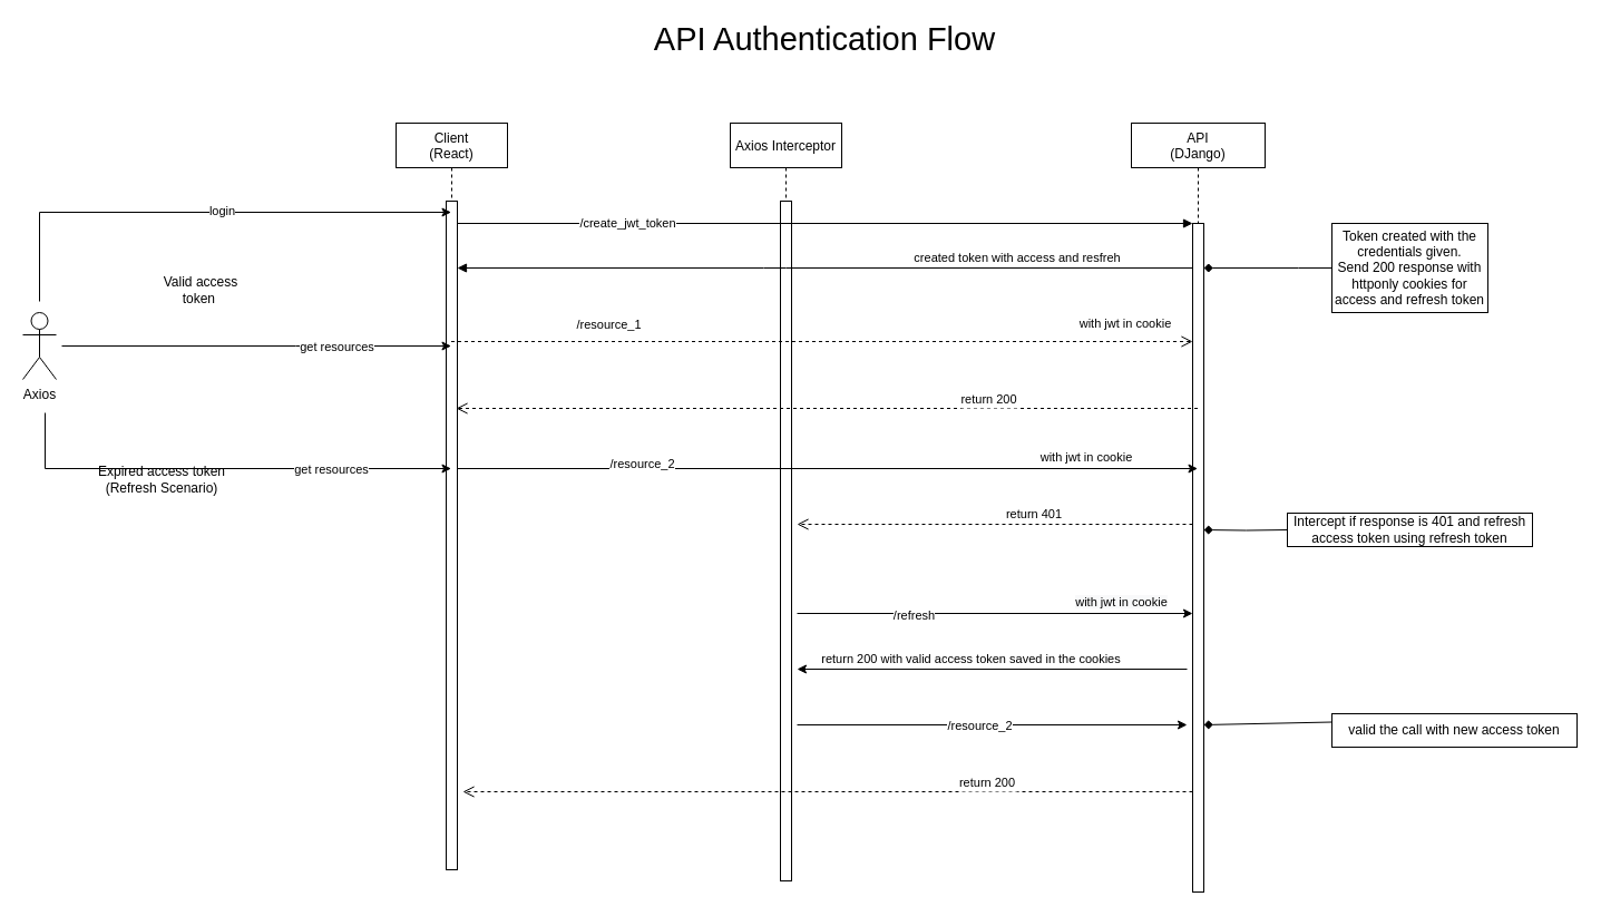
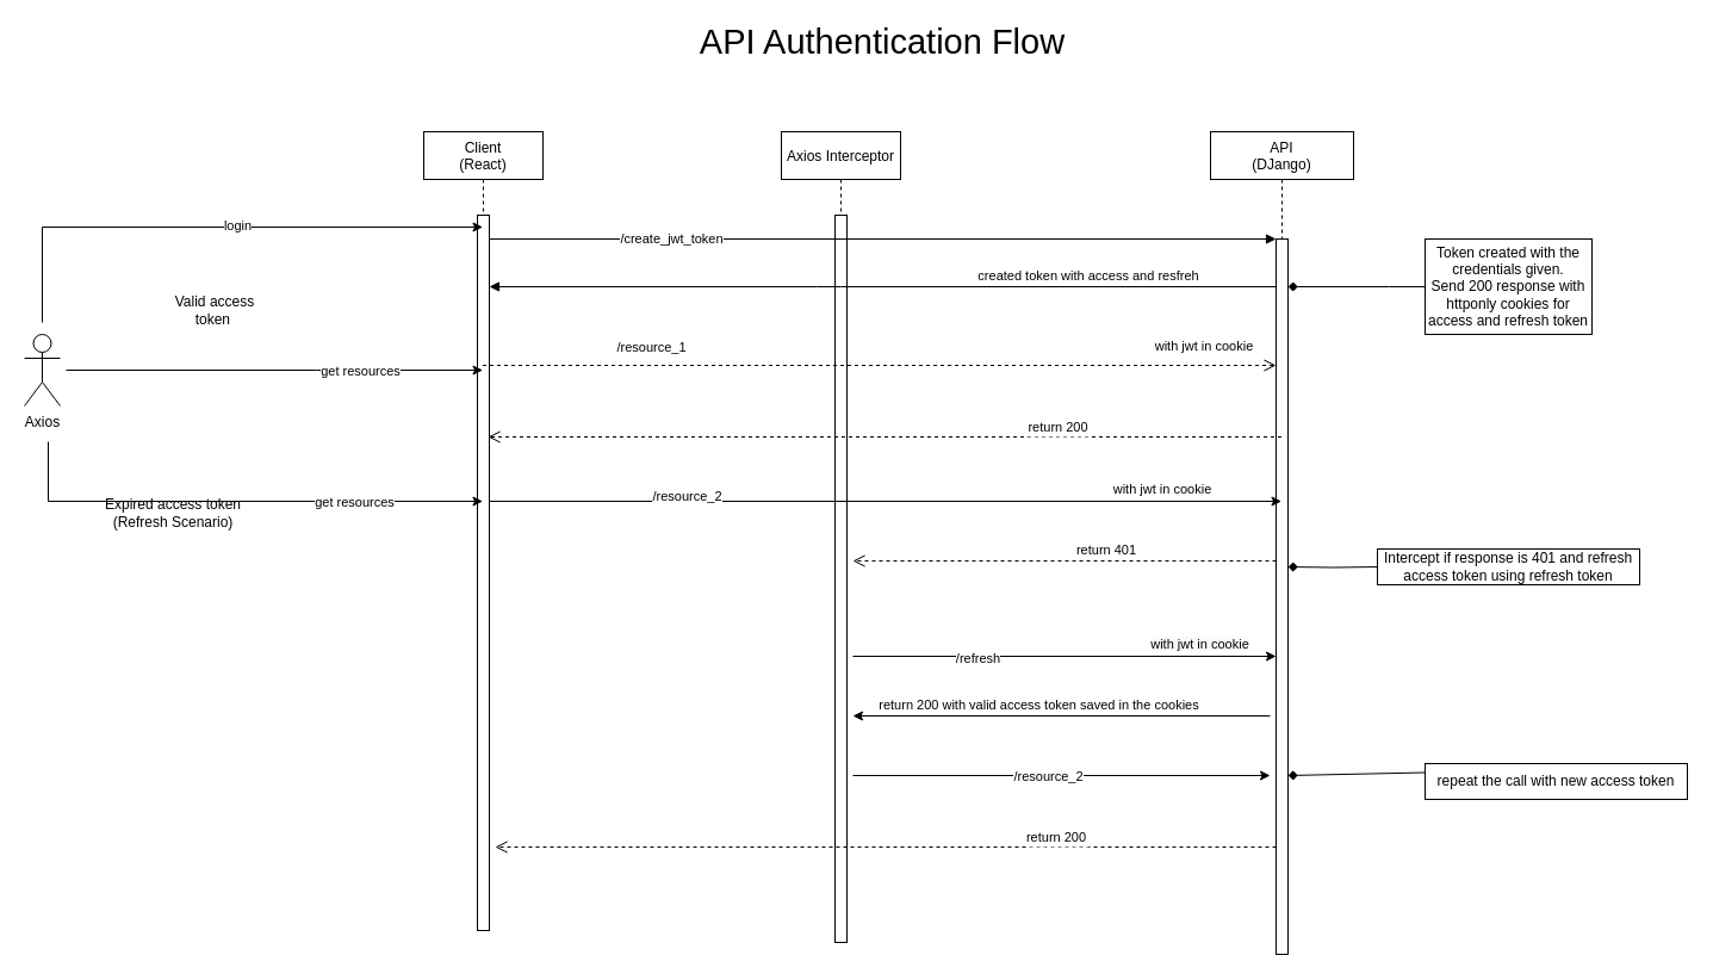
  <mxCell id="0" />
  <mxCell id="1" parent="0" />
  <mxCell id="2" value="Axios Interceptor" style="shape=umlLifeline;perimeter=lifelinePerimeter;container=1;collapsible=0;recursiveResize=0;rounded=0;shadow=0;strokeWidth=1;" parent="1" vertex="1"><mxGeometry x="655" y="110" width="100" height="680" as="geometry" /></mxCell>
  <mxCell id="3" value="" style="points=[];perimeter=orthogonalPerimeter;rounded=0;shadow=0;strokeWidth=1;" parent="2" vertex="1"><mxGeometry x="45" y="70" width="10" height="610" as="geometry" /></mxCell>
  <mxCell id="4" value="&lt;span style=&quot;color: rgb(0, 0, 0); font-family: helvetica; font-size: 11px; font-style: normal; font-weight: 400; letter-spacing: normal; text-align: center; text-indent: 0px; text-transform: none; word-spacing: 0px; background-color: rgb(248, 249, 250); display: inline; float: none;&quot;&gt;with jwt in cookie&lt;/span&gt;" style="endArrow=classic;html=1;rounded=0;fontSize=11;" parent="2" target="12" edge="1"><mxGeometry x="0.639" y="10" width="50" height="50" relative="1" as="geometry"><mxPoint x="60" y="440" as="sourcePoint" /><mxPoint x="110" y="390" as="targetPoint" /><mxPoint as="offset" /></mxGeometry></mxCell>
  <mxCell id="5" value="/refresh" style="edgeLabel;html=1;align=center;verticalAlign=middle;resizable=0;points=[];fontSize=11;" parent="4" vertex="1" connectable="0"><mxGeometry x="-0.416" y="-1" relative="1" as="geometry"><mxPoint as="offset" /></mxGeometry></mxCell>
  <mxCell id="6" value="" style="endArrow=classic;html=1;rounded=0;fontSize=11;" parent="2" edge="1"><mxGeometry width="50" height="50" relative="1" as="geometry"><mxPoint x="60" y="540" as="sourcePoint" /><mxPoint x="410" y="540" as="targetPoint" /><Array as="points" /></mxGeometry></mxCell>
  <mxCell id="7" value="/resource_2" style="edgeLabel;html=1;align=center;verticalAlign=middle;resizable=0;points=[];fontSize=11;" parent="6" vertex="1" connectable="0"><mxGeometry x="-0.174" relative="1" as="geometry"><mxPoint x="18" as="offset" /></mxGeometry></mxCell>
  <mxCell id="8" value="Client&#10;(React)" style="shape=umlLifeline;perimeter=lifelinePerimeter;container=1;collapsible=0;recursiveResize=0;rounded=0;shadow=0;strokeWidth=1;" parent="1" vertex="1"><mxGeometry x="355" y="110" width="100" height="670" as="geometry" /></mxCell>
  <mxCell id="9" value="" style="points=[];perimeter=orthogonalPerimeter;rounded=0;shadow=0;strokeWidth=1;" parent="8" vertex="1"><mxGeometry x="45" y="70" width="10" height="600" as="geometry" /></mxCell>
  <mxCell id="10" value="API&#10;(DJango)" style="shape=umlLifeline;perimeter=lifelinePerimeter;container=1;collapsible=0;recursiveResize=0;rounded=0;shadow=0;strokeWidth=1;" parent="1" vertex="1"><mxGeometry x="1015" y="110" width="120" height="690" as="geometry" /></mxCell>
  <mxCell id="11" value="with jwt in cookie" style="text;html=1;strokeColor=none;fillColor=none;align=center;verticalAlign=middle;whiteSpace=wrap;rounded=0;fontSize=11;" parent="10" vertex="1"><mxGeometry x="-55" y="170" width="100" height="20" as="geometry" /></mxCell>
  <mxCell id="12" value="" style="points=[];perimeter=orthogonalPerimeter;rounded=0;shadow=0;strokeWidth=1;" parent="10" vertex="1"><mxGeometry x="55" y="90" width="10" height="600" as="geometry" /></mxCell>
  <mxCell id="13" value="" style="endArrow=none;html=1;rounded=0;fontSize=12;strokeColor=default;startArrow=diamond;startFill=1;entryX=0;entryY=0.25;entryDx=0;entryDy=0;" parent="10" target="34" edge="1"><mxGeometry width="50" height="50" relative="1" as="geometry"><mxPoint x="65" y="540" as="sourcePoint" /><mxPoint x="115" y="490" as="targetPoint" /></mxGeometry></mxCell>
  <mxCell id="14" value="" style="verticalAlign=bottom;endArrow=block;entryX=0;entryY=0;shadow=0;strokeWidth=1;" parent="1" source="9" target="12" edge="1"><mxGeometry relative="1" as="geometry"><mxPoint x="670" y="190" as="sourcePoint" /></mxGeometry></mxCell>
  <mxCell id="15" value="/create_jwt_token" style="edgeLabel;html=1;align=center;verticalAlign=middle;resizable=0;points=[];" parent="14" vertex="1" connectable="0"><mxGeometry x="-0.296" y="1" relative="1" as="geometry"><mxPoint x="-80" y="1" as="offset" /></mxGeometry></mxCell>
  <mxCell id="16" value="created token with access and resfreh" style="verticalAlign=bottom;endArrow=block;shadow=0;strokeWidth=1;" parent="1" source="12" target="9" edge="1"><mxGeometry x="-0.525" relative="1" as="geometry"><mxPoint x="635" y="230" as="sourcePoint" /><mxPoint x="575" y="230" as="targetPoint" /><Array as="points"><mxPoint x="695" y="240" /></Array><mxPoint as="offset" /></mxGeometry></mxCell>
  <mxCell id="17" value="/resource_1" style="verticalAlign=bottom;endArrow=open;dashed=1;endSize=8;shadow=0;strokeWidth=1;" parent="1" source="8" target="12" edge="1"><mxGeometry x="-0.576" y="6" relative="1" as="geometry"><mxPoint x="635" y="287" as="targetPoint" /><mxPoint x="575" y="306" as="sourcePoint" /><Array as="points"><mxPoint x="865" y="306" /></Array><mxPoint x="1" as="offset" /></mxGeometry></mxCell>
  <mxCell id="18" style="edgeStyle=orthogonalEdgeStyle;rounded=0;orthogonalLoop=1;jettySize=auto;html=1;startArrow=none;startFill=0;" parent="1" target="8" edge="1"><mxGeometry relative="1" as="geometry"><Array as="points"><mxPoint x="265" y="310" /><mxPoint x="265" y="310" /></Array><mxPoint x="55" y="310" as="sourcePoint" /></mxGeometry></mxCell>
  <mxCell id="19" value="get resources" style="edgeLabel;html=1;align=center;verticalAlign=middle;resizable=0;points=[];" parent="18" vertex="1" connectable="0"><mxGeometry x="0.41" relative="1" as="geometry"><mxPoint as="offset" /></mxGeometry></mxCell>
  <mxCell id="20" style="edgeStyle=orthogonalEdgeStyle;rounded=0;orthogonalLoop=1;jettySize=auto;html=1;fontSize=11;startArrow=none;startFill=0;" parent="1" target="8" edge="1"><mxGeometry relative="1" as="geometry"><Array as="points"><mxPoint x="35" y="190" /></Array><mxPoint x="35" y="270" as="sourcePoint" /></mxGeometry></mxCell>
  <mxCell id="21" value="login" style="edgeLabel;html=1;align=center;verticalAlign=middle;resizable=0;points=[];fontSize=11;" parent="20" vertex="1" connectable="0"><mxGeometry x="0.08" y="2" relative="1" as="geometry"><mxPoint as="offset" /></mxGeometry></mxCell>
  <mxCell id="22" style="edgeStyle=orthogonalEdgeStyle;rounded=0;orthogonalLoop=1;jettySize=auto;html=1;fontSize=11;startArrow=none;startFill=0;" parent="1" target="8" edge="1"><mxGeometry relative="1" as="geometry"><Array as="points"><mxPoint x="40" y="420" /></Array><mxPoint x="40" y="370" as="sourcePoint" /></mxGeometry></mxCell>
  <mxCell id="23" value="get resources" style="edgeLabel;html=1;align=center;verticalAlign=middle;resizable=0;points=[];fontSize=11;" parent="22" vertex="1" connectable="0"><mxGeometry x="0.476" relative="1" as="geometry"><mxPoint as="offset" /></mxGeometry></mxCell>
  <mxCell id="24" value="Axios" style="shape=umlActor;verticalLabelPosition=bottom;verticalAlign=top;html=1;outlineConnect=0;" parent="1" vertex="1"><mxGeometry x="20" y="280" width="30" height="60" as="geometry" /></mxCell>
  <mxCell id="25" value="Token created with the credentials given.&lt;br&gt;Send 200 response with httponly cookies for access and refresh token" style="text;html=1;strokeColor=default;fillColor=none;align=center;verticalAlign=middle;whiteSpace=wrap;rounded=0;" parent="1" vertex="1"><mxGeometry x="1195" y="200" width="140" height="80" as="geometry" /></mxCell>
  <mxCell id="26" value="return 200" style="verticalAlign=bottom;endArrow=open;dashed=1;endSize=8;shadow=0;strokeWidth=1;entryX=0.9;entryY=0.31;entryDx=0;entryDy=0;entryPerimeter=0;" parent="1" source="10" target="9" edge="1"><mxGeometry x="-0.439" y="1" relative="1" as="geometry"><mxPoint x="575" y="340" as="targetPoint" /><mxPoint x="1015" y="340" as="sourcePoint" /><mxPoint as="offset" /></mxGeometry></mxCell>
  <mxCell id="27" value="" style="endArrow=classic;html=1;rounded=0;fontSize=11;" parent="1" source="9" target="10" edge="1"><mxGeometry width="50" height="50" relative="1" as="geometry"><mxPoint x="715" y="410" as="sourcePoint" /><mxPoint x="765" y="420" as="targetPoint" /><Array as="points"><mxPoint x="585" y="420" /></Array></mxGeometry></mxCell>
  <mxCell id="28" value="/resource_2" style="edgeLabel;html=1;align=center;verticalAlign=middle;resizable=0;points=[];fontSize=11;" parent="27" vertex="1" connectable="0"><mxGeometry x="-0.174" relative="1" as="geometry"><mxPoint x="-109" y="-5" as="offset" /></mxGeometry></mxCell>
  <mxCell id="29" value="with jwt in cookie" style="text;html=1;strokeColor=none;fillColor=none;align=center;verticalAlign=middle;whiteSpace=wrap;rounded=0;fontSize=11;" parent="1" vertex="1"><mxGeometry x="925" y="400" width="100" height="20" as="geometry" /></mxCell>
  <mxCell id="30" value="return 401" style="verticalAlign=bottom;endArrow=open;dashed=1;endSize=8;shadow=0;strokeWidth=1;" parent="1" source="12" edge="1"><mxGeometry x="-0.2" relative="1" as="geometry"><mxPoint x="715" y="470" as="targetPoint" /><mxPoint x="1015" y="470" as="sourcePoint" /><mxPoint as="offset" /></mxGeometry></mxCell>
  <mxCell id="31" value="&lt;font style=&quot;font-size: 12px&quot;&gt;Intercept if response is 401 and refresh access token using refresh token&lt;/font&gt;" style="text;html=1;strokeColor=default;fillColor=none;align=center;verticalAlign=middle;whiteSpace=wrap;rounded=0;fontSize=11;" parent="1" vertex="1"><mxGeometry x="1155" y="460" width="220" height="30" as="geometry" /></mxCell>
  <mxCell id="32" value="" style="endArrow=none;html=1;rounded=0;fontSize=11;startArrow=classic;startFill=1;endFill=0;" parent="1" edge="1"><mxGeometry x="0.479" y="10" width="50" height="50" relative="1" as="geometry"><mxPoint x="715" y="600" as="sourcePoint" /><mxPoint x="1065" y="600" as="targetPoint" /><mxPoint as="offset" /></mxGeometry></mxCell>
  <mxCell id="33" value="return 200 with valid access token saved in the cookies" style="edgeLabel;html=1;align=center;verticalAlign=middle;resizable=0;points=[];fontSize=11;" parent="32" vertex="1" connectable="0"><mxGeometry x="-0.416" y="-1" relative="1" as="geometry"><mxPoint x="53" y="-11" as="offset" /></mxGeometry></mxCell>
- <mxCell id="34" value="&lt;font style=&quot;font-size: 12px&quot;&gt;valid the call with new access token&lt;/font&gt;" style="text;html=1;strokeColor=default;fillColor=none;align=center;verticalAlign=middle;whiteSpace=wrap;rounded=0;fontSize=11;" parent="1" vertex="1"><mxGeometry x="1195" y="640" width="220" height="30" as="geometry" /></mxCell>
+ <mxCell id="34" value="&lt;font style=&quot;font-size: 12px&quot;&gt;repeat the call with new access token&lt;/font&gt;" style="text;html=1;strokeColor=default;fillColor=none;align=center;verticalAlign=middle;whiteSpace=wrap;rounded=0;fontSize=11;" parent="1" vertex="1"><mxGeometry x="1195" y="640" width="220" height="30" as="geometry" /></mxCell>
  <mxCell id="35" value="return 200" style="verticalAlign=bottom;endArrow=open;dashed=1;endSize=8;shadow=0;strokeWidth=1;" parent="1" source="12" edge="1"><mxGeometry x="-0.439" y="1" relative="1" as="geometry"><mxPoint x="415" y="710" as="targetPoint" /><mxPoint x="1100.5" y="710" as="sourcePoint" /><mxPoint as="offset" /></mxGeometry></mxCell>
  <mxCell id="36" value="Valid access token&amp;nbsp;" style="text;html=1;strokeColor=none;fillColor=none;align=center;verticalAlign=middle;whiteSpace=wrap;rounded=0;fontSize=12;" parent="1" vertex="1"><mxGeometry x="140" y="245" width="80" height="30" as="geometry" /></mxCell>
  <mxCell id="37" value="Expired access token&lt;br&gt;(Refresh Scenario)" style="text;html=1;strokeColor=none;fillColor=none;align=center;verticalAlign=middle;whiteSpace=wrap;rounded=0;fontSize=12;" parent="1" vertex="1"><mxGeometry x="85" y="415" width="120" height="30" as="geometry" /></mxCell>
  <mxCell id="38" style="edgeStyle=orthogonalEdgeStyle;rounded=0;orthogonalLoop=1;jettySize=auto;html=1;fontSize=12;startArrow=diamond;startFill=1;endArrow=none;endFill=0;strokeColor=default;" parent="1" target="31" edge="1"><mxGeometry relative="1" as="geometry"><mxPoint x="1080" y="475" as="sourcePoint" /></mxGeometry></mxCell>
  <mxCell id="39" style="edgeStyle=orthogonalEdgeStyle;rounded=0;orthogonalLoop=1;jettySize=auto;html=1;entryX=0;entryY=0.5;entryDx=0;entryDy=0;fontSize=12;startArrow=diamond;startFill=1;endArrow=none;endFill=0;strokeColor=default;" parent="1" source="12" target="25" edge="1"><mxGeometry relative="1" as="geometry"><Array as="points"><mxPoint x="1165" y="240" /><mxPoint x="1165" y="240" /></Array></mxGeometry></mxCell>
  <mxCell id="40" value="API Authentication Flow" style="text;html=1;strokeColor=none;fillColor=none;align=center;verticalAlign=middle;whiteSpace=wrap;rounded=0;fontSize=29;" vertex="1" parent="1"><mxGeometry x="555" y="20" width="370" height="30" as="geometry" /></mxCell>
